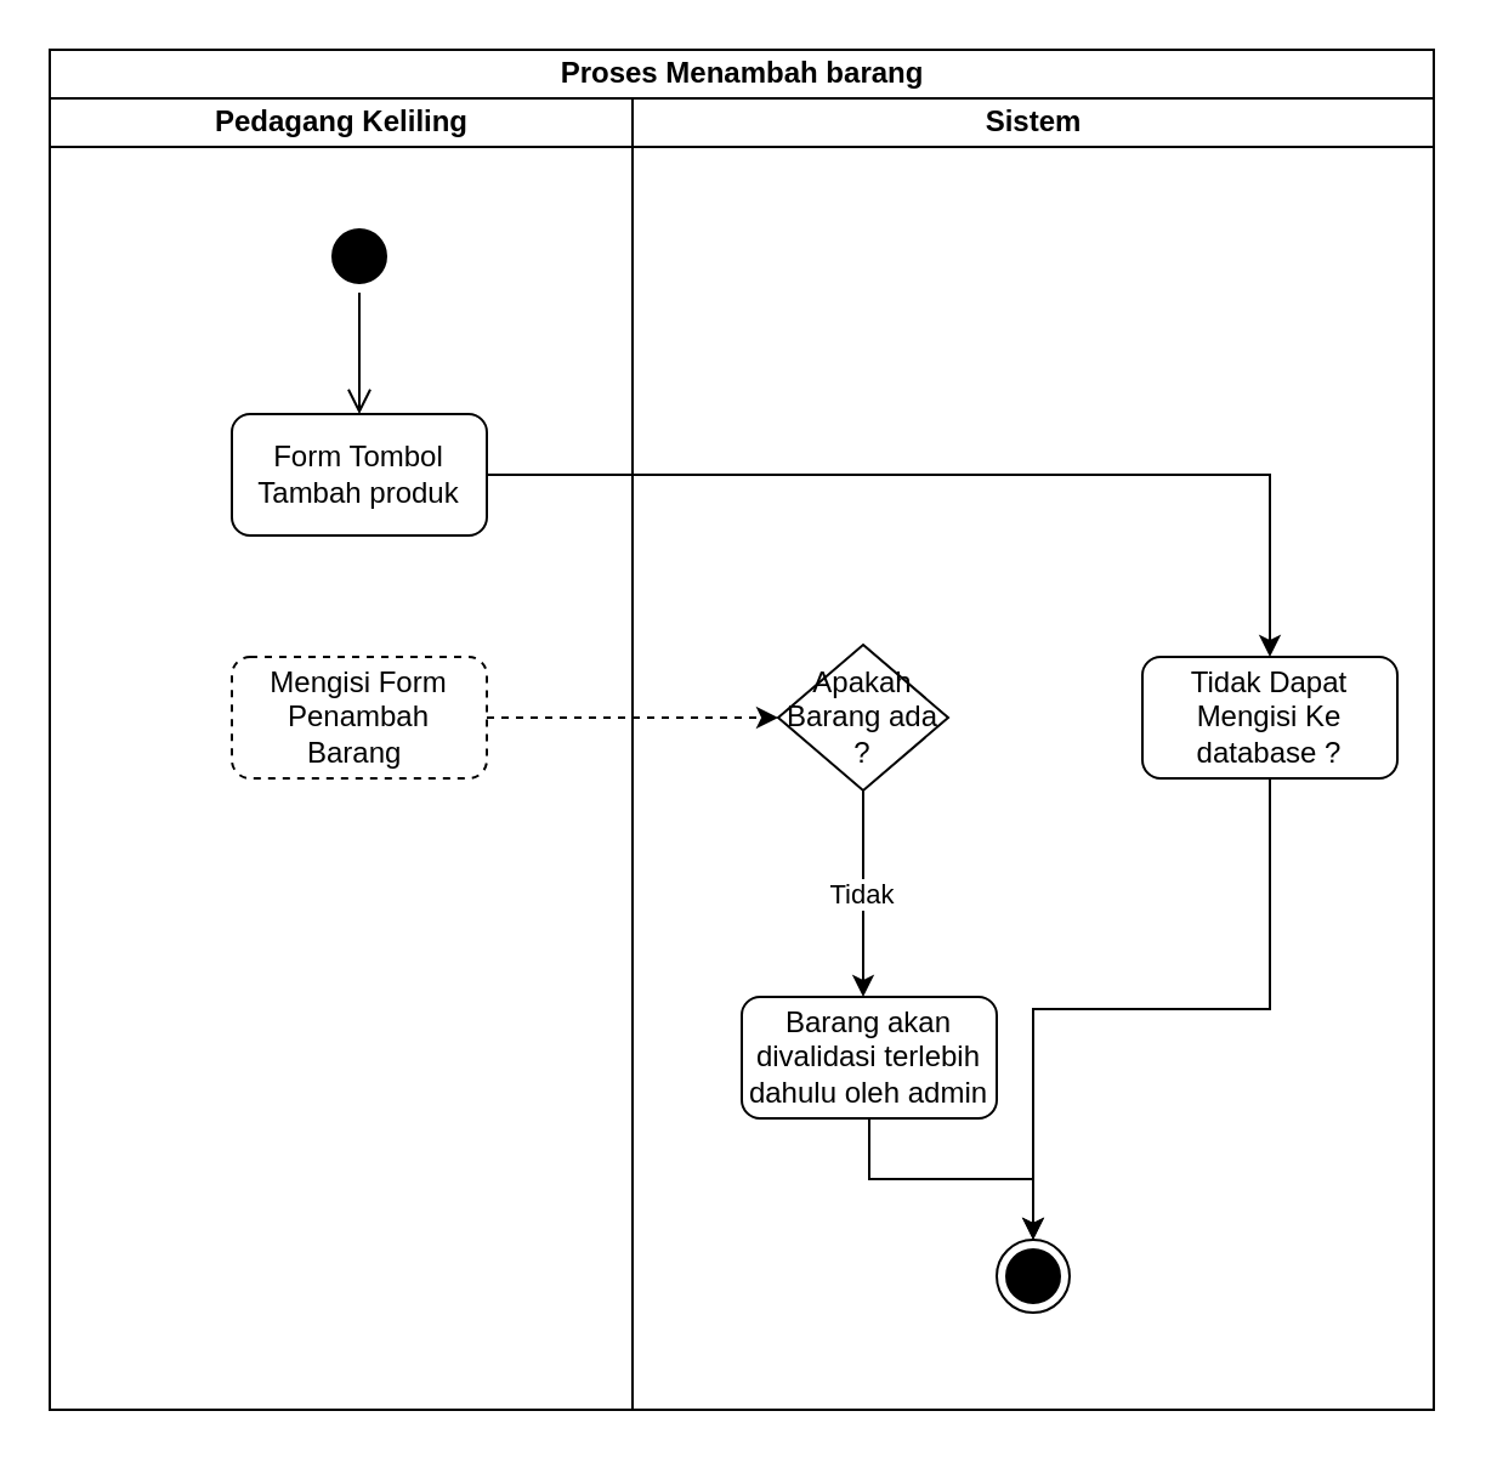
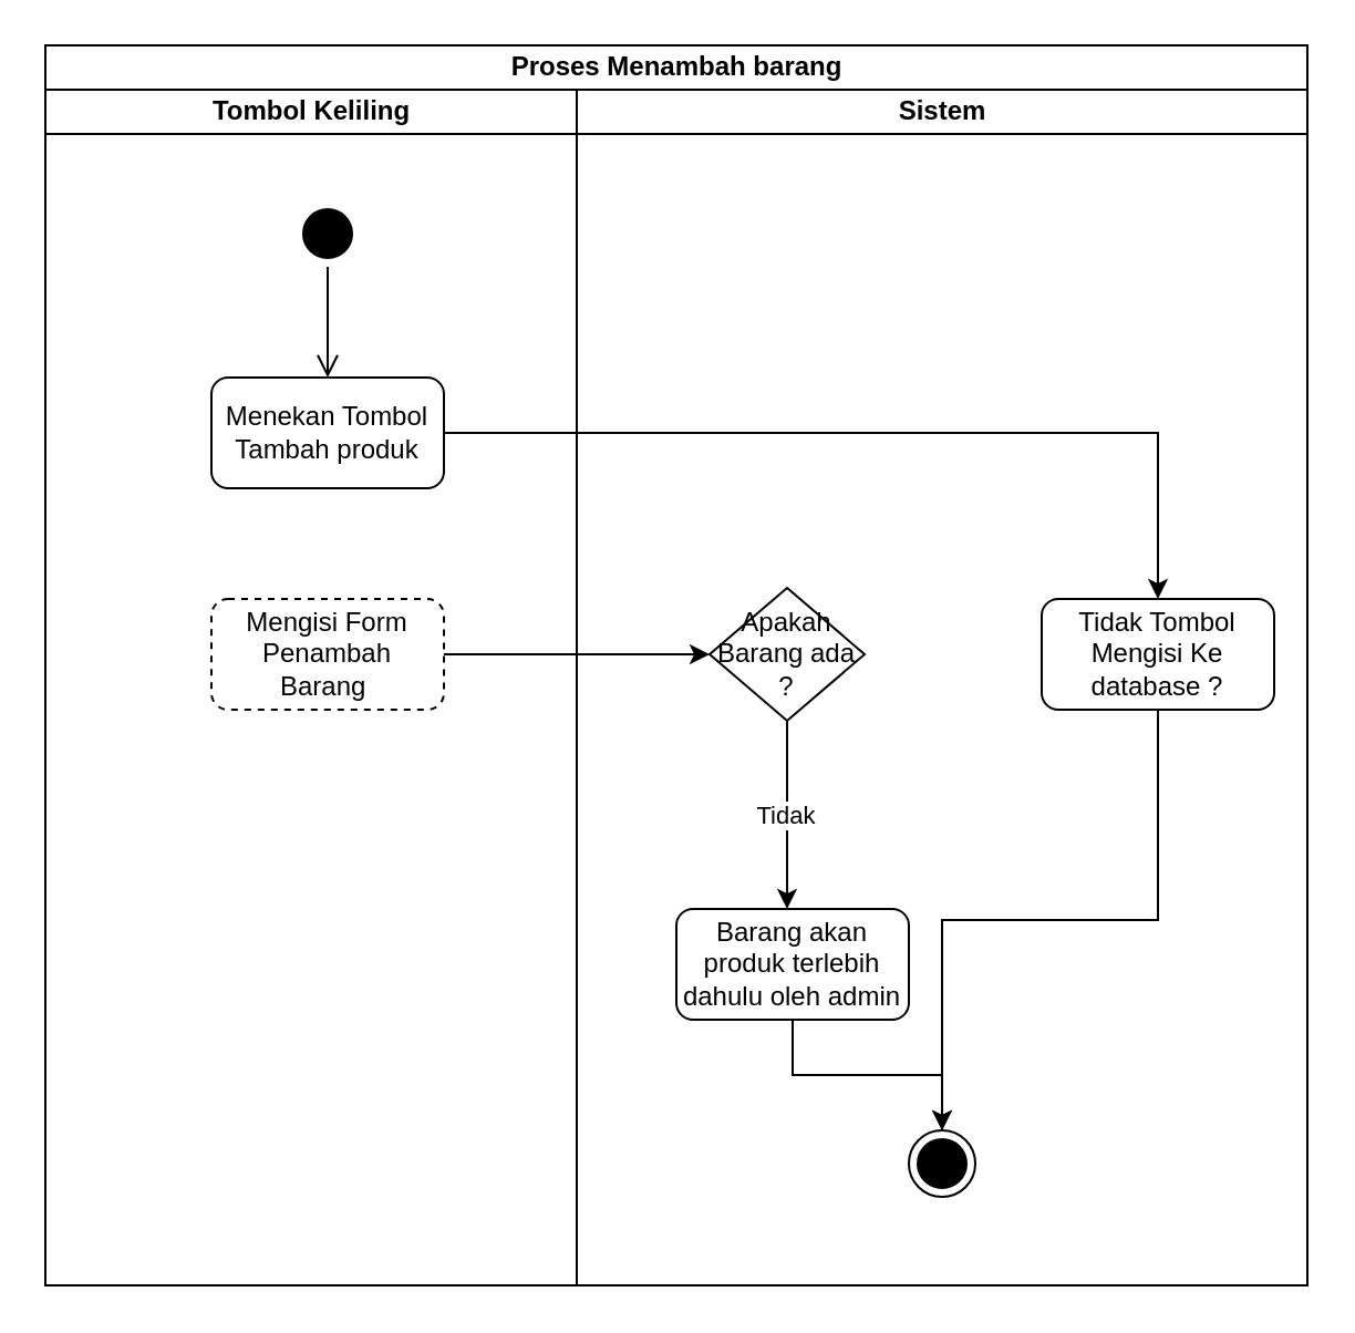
  <mxCell id="0" />
  <mxCell id="1" parent="0" />
  <mxCell id="2" value="Proses Menambah barang" style="swimlane;html=1;childLayout=stackLayout;resizeParent=1;resizeParentMax=0;startSize=20;" vertex="1" parent="1"><mxGeometry x="20" y="20" width="570" height="560" as="geometry" /></mxCell>
- <mxCell id="3" value="Pedagang Keliling" style="swimlane;html=1;startSize=20;" vertex="1" parent="2"><mxGeometry y="20" width="240" height="540" as="geometry" /></mxCell>
+ <mxCell id="3" value="Tombol Keliling" style="swimlane;html=1;startSize=20;" vertex="1" parent="2"><mxGeometry y="20" width="240" height="540" as="geometry" /></mxCell>
  <mxCell id="4" style="edgeStyle=orthogonalEdgeStyle;rounded=0;orthogonalLoop=1;jettySize=auto;html=1;strokeColor=#000000;" edge="1" parent="3" source="5" target="14"><mxGeometry relative="1" as="geometry" /></mxCell>
- <mxCell id="5" value="Form Tombol Tambah produk" style="rounded=1;whiteSpace=wrap;html=1;" vertex="1" parent="3"><mxGeometry x="75" y="130" width="105" height="50" as="geometry" /></mxCell>
+ <mxCell id="5" value="Menekan Tombol Tambah produk" style="rounded=1;whiteSpace=wrap;html=1;" vertex="1" parent="3"><mxGeometry x="75" y="130" width="105" height="50" as="geometry" /></mxCell>
  <mxCell id="6" value="" style="ellipse;html=1;shape=startState;fillColor=#000000;" vertex="1" parent="3"><mxGeometry x="112.5" y="50" width="30" height="30" as="geometry" /></mxCell>
  <mxCell id="7" value="Mengisi Form Penambah Barang&amp;nbsp;" style="rounded=1;whiteSpace=wrap;html=1;dashed=1;" vertex="1" parent="3"><mxGeometry x="75" y="230" width="105" height="50" as="geometry" /></mxCell>
  <mxCell id="8" value="" style="edgeStyle=orthogonalEdgeStyle;html=1;verticalAlign=bottom;endArrow=open;endSize=8;" edge="1" source="6" parent="3" target="5"><mxGeometry relative="1" as="geometry"><mxPoint x="200" y="140" as="targetPoint" /></mxGeometry></mxCell>
- <mxCell id="9" style="edgeStyle=orthogonalEdgeStyle;rounded=0;orthogonalLoop=1;jettySize=auto;html=1;strokeColor=#000000;dashed=1;" edge="1" parent="2" source="7" target="12"><mxGeometry relative="1" as="geometry"><mxPoint x="310" y="275" as="targetPoint" /></mxGeometry></mxCell>
+ <mxCell id="9" style="edgeStyle=orthogonalEdgeStyle;rounded=0;orthogonalLoop=1;jettySize=auto;html=1;strokeColor=#000000;" edge="1" parent="2" source="7" target="12"><mxGeometry relative="1" as="geometry"><mxPoint x="310" y="275" as="targetPoint" /></mxGeometry></mxCell>
  <mxCell id="10" value="Sistem" style="swimlane;html=1;startSize=20;" vertex="1" parent="2"><mxGeometry x="240" y="20" width="330" height="540" as="geometry" /></mxCell>
  <mxCell id="11" value="" style="ellipse;html=1;shape=endState;fillColor=#000000;" vertex="1" parent="10"><mxGeometry x="150" y="470" width="30" height="30" as="geometry" /></mxCell>
  <mxCell id="12" value="Apakah Barang ada ?" style="rhombus;whiteSpace=wrap;html=1;" vertex="1" parent="10"><mxGeometry x="60" y="225" width="70" height="60" as="geometry" /></mxCell>
  <mxCell id="13" style="edgeStyle=orthogonalEdgeStyle;rounded=0;orthogonalLoop=1;jettySize=auto;html=1;entryX=0.5;entryY=0;entryDx=0;entryDy=0;strokeColor=#000000;exitX=0.5;exitY=1;exitDx=0;exitDy=0;" edge="1" parent="10" source="14" target="11"><mxGeometry relative="1" as="geometry" /></mxCell>
- <mxCell id="14" value="Tidak Dapat Mengisi Ke database ?" style="rounded=1;whiteSpace=wrap;html=1;" vertex="1" parent="10"><mxGeometry x="210" y="230" width="105" height="50" as="geometry" /></mxCell>
+ <mxCell id="14" value="Tidak Tombol Mengisi Ke database ?" style="rounded=1;whiteSpace=wrap;html=1;" vertex="1" parent="10"><mxGeometry x="210" y="230" width="105" height="50" as="geometry" /></mxCell>
  <mxCell id="15" style="edgeStyle=orthogonalEdgeStyle;rounded=0;orthogonalLoop=1;jettySize=auto;html=1;strokeColor=#000000;" edge="1" parent="10" source="16" target="11"><mxGeometry relative="1" as="geometry" /></mxCell>
- <mxCell id="16" value="Barang akan divalidasi terlebih dahulu oleh admin" style="rounded=1;whiteSpace=wrap;html=1;" vertex="1" parent="10"><mxGeometry x="45" y="370" width="105" height="50" as="geometry" /></mxCell>
+ <mxCell id="16" value="Barang akan produk terlebih dahulu oleh admin" style="rounded=1;whiteSpace=wrap;html=1;" vertex="1" parent="10"><mxGeometry x="45" y="370" width="105" height="50" as="geometry" /></mxCell>
  <mxCell id="17" value="Tidak&amp;nbsp;" style="edgeStyle=orthogonalEdgeStyle;rounded=0;orthogonalLoop=1;jettySize=auto;html=1;strokeColor=#000000;" edge="1" parent="1" source="12"><mxGeometry relative="1" as="geometry"><mxPoint x="355" y="410" as="targetPoint" /></mxGeometry></mxCell>
